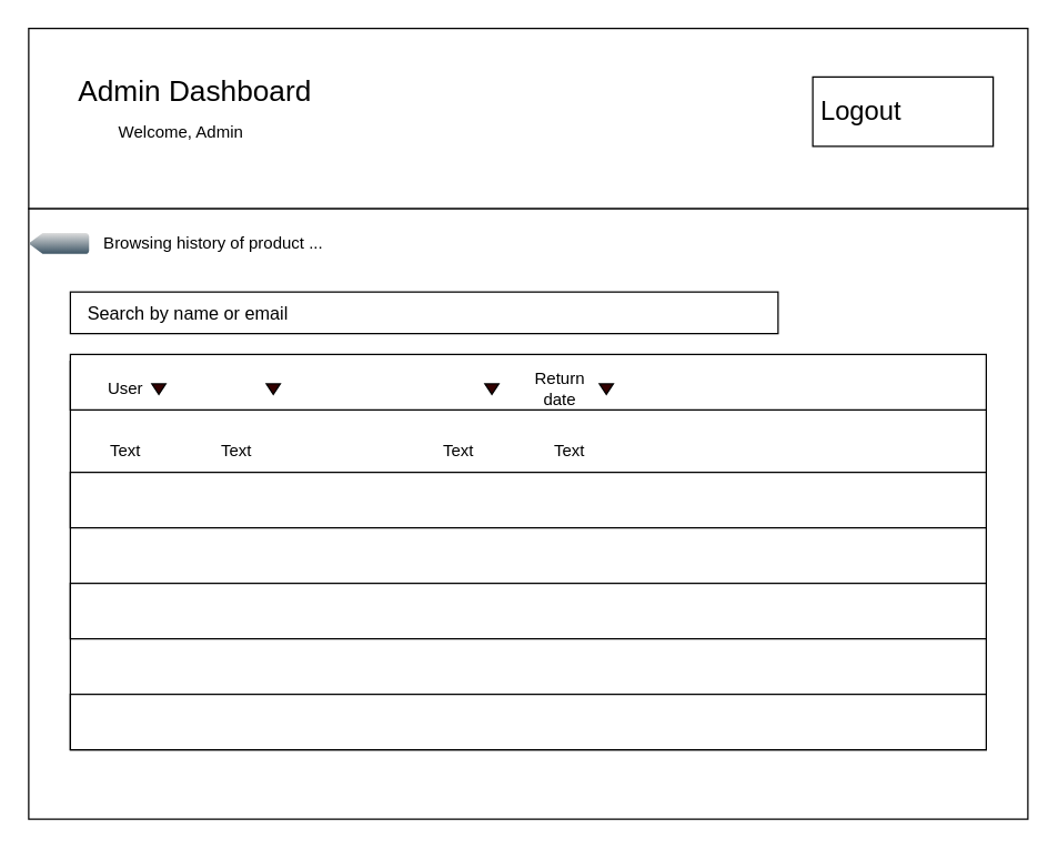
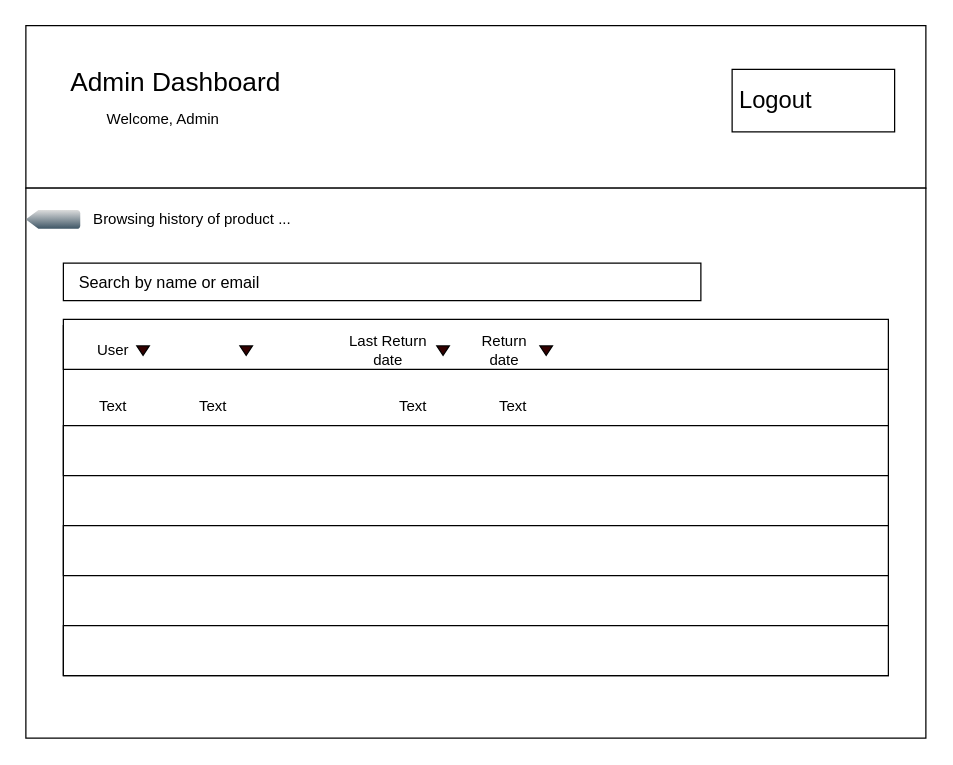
  <mxCell id="0" />
  <mxCell id="1" parent="0" />
  <mxCell id="2" value="" style="rounded=0;whiteSpace=wrap;html=1;" vertex="1" parent="1"><mxGeometry x="20" y="20" width="720" height="130" as="geometry" /></mxCell>
  <mxCell id="3" value="" style="rounded=0;whiteSpace=wrap;html=1;" vertex="1" parent="1"><mxGeometry x="585" y="55" width="130" height="50" as="geometry" /></mxCell>
  <mxCell id="4" value="&lt;div&gt;&lt;font style=&quot;font-size: 21px;&quot;&gt;Admin Dashboard&lt;/font&gt;&lt;/div&gt;" style="text;html=1;whiteSpace=wrap;strokeColor=none;fillColor=none;align=center;verticalAlign=middle;rounded=0;" vertex="1" parent="1"><mxGeometry x="50" y="40" width="180" height="50" as="geometry" /></mxCell>
  <mxCell id="5" value="Welcome, Admin" style="text;html=1;whiteSpace=wrap;strokeColor=none;fillColor=none;align=center;verticalAlign=middle;rounded=0;" vertex="1" parent="1"><mxGeometry x="60" y="80" width="140" height="30" as="geometry" /></mxCell>
  <mxCell id="6" value="&lt;font style=&quot;font-size: 19px;&quot;&gt;Logout&lt;/font&gt;" style="text;html=1;whiteSpace=wrap;strokeColor=none;fillColor=none;align=center;verticalAlign=middle;rounded=0;" vertex="1" parent="1"><mxGeometry x="590" y="65" width="60" height="30" as="geometry" /></mxCell>
  <mxCell id="7" value="" style="rounded=0;whiteSpace=wrap;html=1;" vertex="1" parent="1"><mxGeometry x="20" y="150" width="720" height="440" as="geometry" /></mxCell>
  <mxCell id="8" value="Browsing history of product ...&amp;nbsp;" style="text;html=1;whiteSpace=wrap;strokeColor=none;fillColor=none;align=center;verticalAlign=middle;rounded=0;" vertex="1" parent="1"><mxGeometry x="40" y="160" width="230" height="30" as="geometry" /></mxCell>
  <mxCell id="9" value="" style="rounded=0;whiteSpace=wrap;html=1;" vertex="1" parent="1"><mxGeometry x="50" y="210" width="510" height="30" as="geometry" /></mxCell>
  <mxCell id="10" value="&lt;font style=&quot;font-size: 13px;&quot;&gt;Search by name or email&lt;/font&gt;" style="text;html=1;whiteSpace=wrap;strokeColor=none;fillColor=none;align=center;verticalAlign=middle;rounded=0;" vertex="1" parent="1"><mxGeometry x="40" y="220" width="190" height="10" as="geometry" /></mxCell>
  <mxCell id="11" value="" style="rounded=0;whiteSpace=wrap;html=1;" vertex="1" parent="1"><mxGeometry x="50" y="260" width="660" height="280" as="geometry" /></mxCell>
  <mxCell id="12" value="" style="rounded=0;whiteSpace=wrap;html=1;" vertex="1" parent="1"><mxGeometry x="50" y="255" width="660" height="40" as="geometry" /></mxCell>
  <mxCell id="13" value="" style="rounded=0;whiteSpace=wrap;html=1;" vertex="1" parent="1"><mxGeometry x="50" y="340" width="660" height="40" as="geometry" /></mxCell>
  <mxCell id="14" value="" style="rounded=0;whiteSpace=wrap;html=1;" vertex="1" parent="1"><mxGeometry x="50" y="420" width="660" height="40" as="geometry" /></mxCell>
  <mxCell id="15" value="" style="rounded=0;whiteSpace=wrap;html=1;" vertex="1" parent="1"><mxGeometry x="50" y="500" width="660" height="40" as="geometry" /></mxCell>
  <mxCell id="16" value="User" style="text;html=1;whiteSpace=wrap;strokeColor=none;fillColor=none;align=center;verticalAlign=middle;rounded=0;" vertex="1" parent="1"><mxGeometry x="60" y="265" width="60" height="30" as="geometry" /></mxCell>
+ <mxCell id="17" value="Last Return date" style="text;html=1;whiteSpace=wrap;strokeColor=none;fillColor=none;align=center;verticalAlign=middle;rounded=0;" vertex="1" parent="1"><mxGeometry x="270" y="265" width="80" height="30" as="geometry" /></mxCell>
  <mxCell id="18" value="Return date" style="text;html=1;whiteSpace=wrap;strokeColor=none;fillColor=none;align=center;verticalAlign=middle;rounded=0;" vertex="1" parent="1"><mxGeometry x="372.5" y="265" width="60" height="30" as="geometry" /></mxCell>
  <mxCell id="19" value="Text" style="text;html=1;whiteSpace=wrap;strokeColor=none;fillColor=none;align=center;verticalAlign=middle;rounded=0;" vertex="1" parent="1"><mxGeometry x="60" y="310" width="60" height="30" as="geometry" /></mxCell>
  <mxCell id="20" value="Text" style="text;html=1;whiteSpace=wrap;strokeColor=none;fillColor=none;align=center;verticalAlign=middle;rounded=0;" vertex="1" parent="1"><mxGeometry x="140" y="310" width="60" height="30" as="geometry" /></mxCell>
  <mxCell id="21" value="Text" style="text;html=1;whiteSpace=wrap;strokeColor=none;fillColor=none;align=center;verticalAlign=middle;rounded=0;" vertex="1" parent="1"><mxGeometry x="300" y="310" width="60" height="30" as="geometry" /></mxCell>
  <mxCell id="22" value="Text" style="text;html=1;whiteSpace=wrap;strokeColor=none;fillColor=none;align=center;verticalAlign=middle;rounded=0;" vertex="1" parent="1"><mxGeometry x="380" y="310" width="60" height="30" as="geometry" /></mxCell>
  <mxCell id="23" value="" style="triangle;whiteSpace=wrap;html=1;rotation=90;fillColor=#330000;" vertex="1" parent="1"><mxGeometry x="110" y="275" width="7.5" height="10" as="geometry" /></mxCell>
  <mxCell id="24" value="" style="triangle;whiteSpace=wrap;html=1;rotation=90;fillColor=#330000;" vertex="1" parent="1"><mxGeometry x="192.5" y="275" width="7.5" height="10" as="geometry" /></mxCell>
  <mxCell id="25" value="" style="triangle;whiteSpace=wrap;html=1;rotation=90;fillColor=#330000;" vertex="1" parent="1"><mxGeometry x="350" y="275" width="7.5" height="10" as="geometry" /></mxCell>
  <mxCell id="26" value="" style="triangle;whiteSpace=wrap;html=1;rotation=90;fillColor=#330000;" vertex="1" parent="1"><mxGeometry x="432.5" y="275" width="7.5" height="10" as="geometry" /></mxCell>
  <mxCell id="27" value="&lt;div&gt;&lt;br&gt;&lt;/div&gt;&lt;div&gt;&lt;br&gt;&lt;/div&gt;" style="strokeWidth=1;html=1;shadow=0;dashed=0;shape=mxgraph.ios.iButtonBack;strokeColor=#444444;fontColor=#ffffff;buttonText=;fontSize=8;fillColor=#dddddd;fillColor2=#3D5565;spacingLeft=10;whiteSpace=wrap;align=center;sketch=0;" vertex="1" parent="1"><mxGeometry x="20" y="167.5" width="43.5" height="15" as="geometry" /></mxCell>
